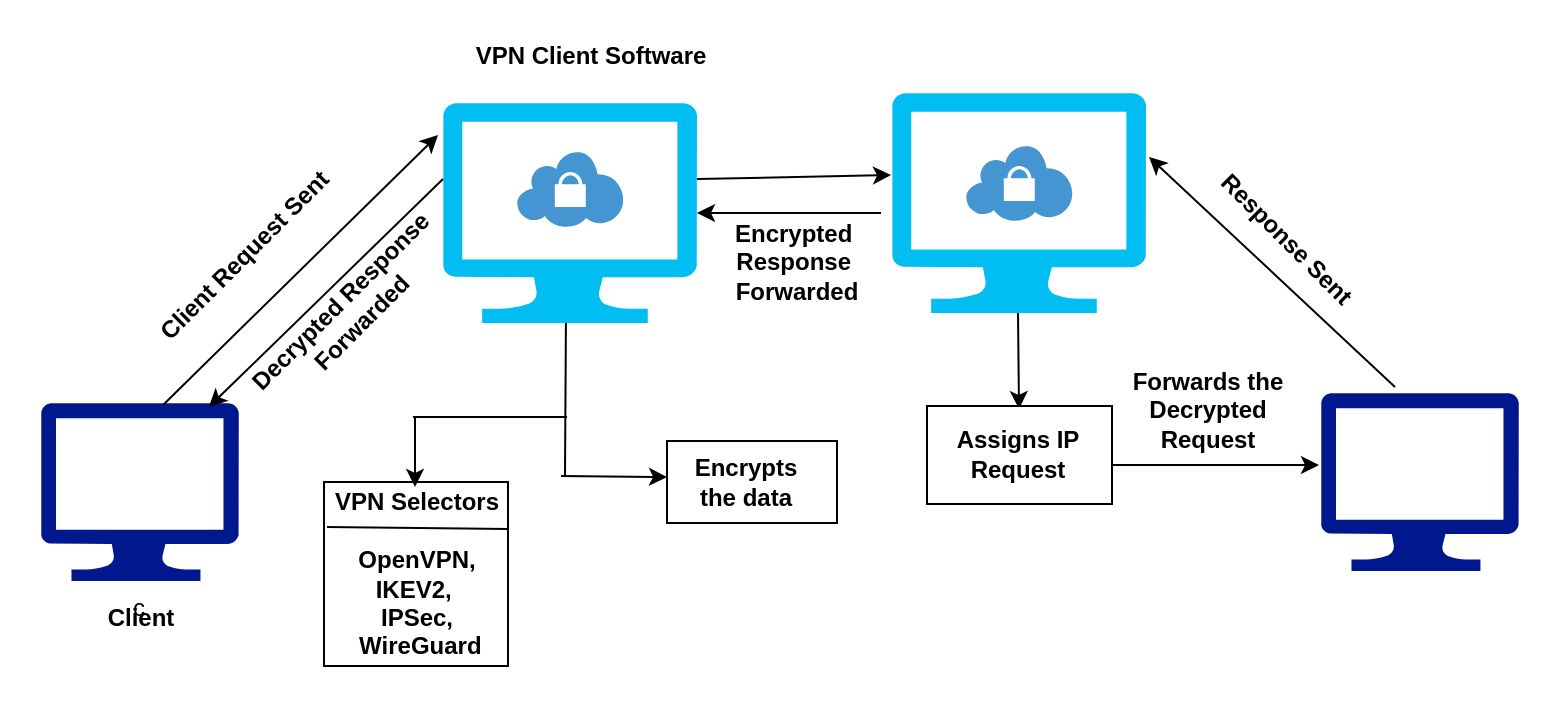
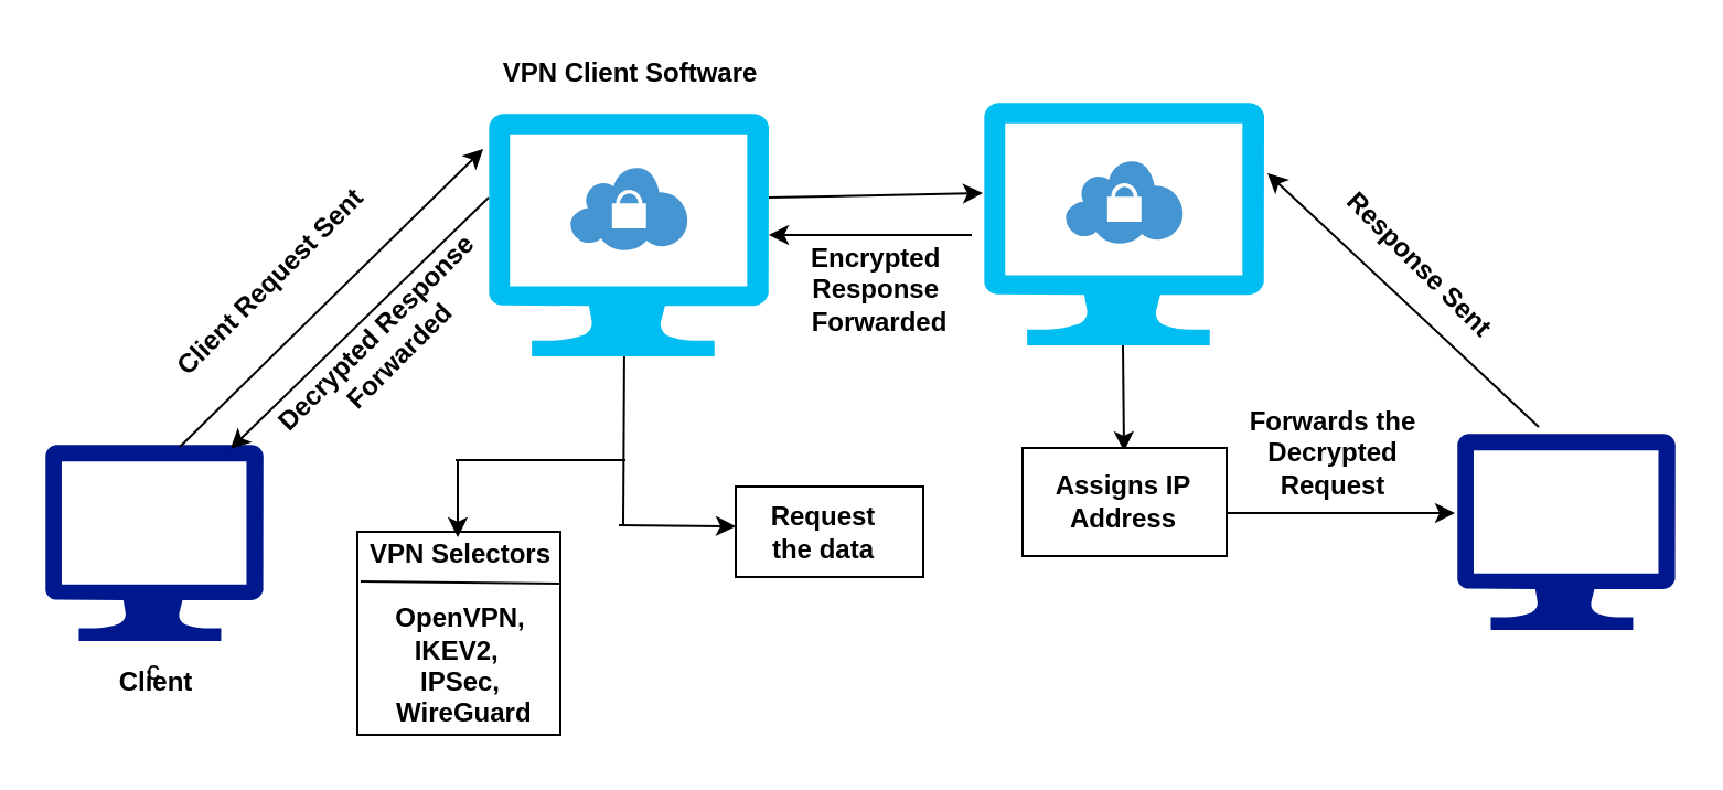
  <mxCell id="0" />
  <mxCell id="1" parent="0" />
  <mxCell id="2" value="c" style="sketch=0;aspect=fixed;pointerEvents=1;shadow=0;dashed=0;html=1;strokeColor=none;labelPosition=center;verticalLabelPosition=bottom;verticalAlign=top;align=center;fillColor=#00188D;shape=mxgraph.azure.computer" vertex="1" parent="1"><mxGeometry x="20" y="201" width="98.89" height="89" as="geometry" /></mxCell>
  <mxCell id="3" value="&lt;b&gt;&lt;font face=&quot;Helvetica&quot;&gt;Client&lt;br&gt;&lt;/font&gt;&lt;/b&gt;" style="text;html=1;align=center;verticalAlign=middle;resizable=0;points=[];autosize=1;strokeColor=none;fillColor=none;" vertex="1" parent="1"><mxGeometry x="43.94" y="296" width="52" height="26" as="geometry" /></mxCell>
  <mxCell id="4" value="" style="shadow=0;dashed=0;html=1;strokeColor=none;fillColor=#4495D1;labelPosition=center;verticalLabelPosition=bottom;verticalAlign=top;align=center;outlineConnect=0;shape=mxgraph.veeam.vpn;" vertex="1" parent="1"><mxGeometry x="257.5" y="75" width="54" height="38" as="geometry" /></mxCell>
  <mxCell id="5" value="" style="verticalLabelPosition=bottom;html=1;verticalAlign=top;align=center;strokeColor=none;fillColor=#00BEF2;shape=mxgraph.azure.computer;pointerEvents=1;" vertex="1" parent="1"><mxGeometry x="221" y="51" width="127" height="110" as="geometry" /></mxCell>
- <mxCell id="6" value="&lt;b&gt;&lt;font face=&quot;Helvetica&quot;&gt;VPN Client Software &lt;br&gt;&lt;/font&gt;&lt;/b&gt;" style="text;html=1;align=center;verticalAlign=middle;resizable=0;points=[];autosize=1;strokeColor=none;fillColor=none;" vertex="1" parent="1"><mxGeometry x="228.5" y="15" width="132" height="26" as="geometry" /></mxCell>
+ <mxCell id="6" value="&lt;b&gt;&lt;font face=&quot;Helvetica&quot;&gt;VPN Client Software &lt;br&gt;&lt;/font&gt;&lt;/b&gt;" style="text;html=1;align=center;verticalAlign=middle;resizable=0;points=[];autosize=1;strokeColor=none;fillColor=none;" vertex="1" parent="1"><mxGeometry x="218.5" y="20" width="132" height="26" as="geometry" /></mxCell>
  <mxCell id="7" value="" style="verticalLabelPosition=bottom;html=1;verticalAlign=top;align=center;strokeColor=none;fillColor=#00BEF2;shape=mxgraph.azure.computer;pointerEvents=1;" vertex="1" parent="1"><mxGeometry x="445.5" y="46" width="127" height="110" as="geometry" /></mxCell>
  <mxCell id="8" value="" style="shadow=0;dashed=0;html=1;strokeColor=none;fillColor=#4495D1;labelPosition=center;verticalLabelPosition=bottom;verticalAlign=top;align=center;outlineConnect=0;shape=mxgraph.veeam.vpn;" vertex="1" parent="1"><mxGeometry x="482" y="72" width="54" height="38" as="geometry" /></mxCell>
  <mxCell id="9" value="" style="endArrow=classic;html=1;rounded=0;entryX=-0.008;entryY=0.173;entryDx=0;entryDy=0;entryPerimeter=0;exitX=0.617;exitY=0.011;exitDx=0;exitDy=0;exitPerimeter=0;" edge="1" parent="1" source="2"><mxGeometry width="50" height="50" relative="1" as="geometry"><mxPoint x="83.52" y="197.97" as="sourcePoint" /><mxPoint x="218.504" y="67" as="targetPoint" /></mxGeometry></mxCell>
  <mxCell id="10" value="&lt;b&gt;Client Request Sent&lt;br&gt;&lt;/b&gt;" style="text;html=1;align=center;verticalAlign=middle;resizable=0;points=[];autosize=1;strokeColor=none;fillColor=none;rotation=-45;" vertex="1" parent="1"><mxGeometry x="55.94" y="115" width="132" height="26" as="geometry" /></mxCell>
  <mxCell id="11" value="" style="whiteSpace=wrap;html=1;aspect=fixed;" vertex="1" parent="1"><mxGeometry x="161.5" y="240.5" width="92" height="92" as="geometry" /></mxCell>
  <mxCell id="12" value="&lt;div&gt;&lt;b&gt;VPN Selectors&lt;/b&gt;&lt;/div&gt;&lt;div&gt;&lt;b&gt;&lt;br&gt;&lt;/b&gt;&lt;/div&gt;&lt;div&gt;&lt;b&gt;OpenVPN, &lt;br&gt;&lt;/b&gt;&lt;/div&gt;&lt;div&gt;&lt;b&gt;IKEV2,&amp;nbsp;&lt;/b&gt;&lt;/div&gt;&lt;div&gt;&lt;b&gt;IPSec,&lt;/b&gt;&lt;/div&gt;&lt;div&gt;&lt;b&gt;&amp;nbsp;WireGuard&lt;br&gt;&lt;/b&gt;&lt;/div&gt;" style="text;html=1;align=center;verticalAlign=middle;resizable=0;points=[];autosize=1;strokeColor=none;fillColor=none;" vertex="1" parent="1"><mxGeometry x="157.5" y="237.5" width="100" height="98" as="geometry" /></mxCell>
  <mxCell id="13" value="" style="endArrow=none;html=1;rounded=0;exitX=0.965;exitY=0.27;exitDx=0;exitDy=0;exitPerimeter=0;" edge="1" parent="1" source="12"><mxGeometry width="50" height="50" relative="1" as="geometry"><mxPoint x="238" y="261" as="sourcePoint" /><mxPoint x="163" y="263" as="targetPoint" /></mxGeometry></mxCell>
  <mxCell id="14" value="" style="endArrow=classic;html=1;rounded=0;entryX=-0.004;entryY=0.373;entryDx=0;entryDy=0;entryPerimeter=0;" edge="1" parent="1" target="7"><mxGeometry width="50" height="50" relative="1" as="geometry"><mxPoint x="348" y="89" as="sourcePoint" /><mxPoint x="439" y="87" as="targetPoint" /></mxGeometry></mxCell>
  <mxCell id="15" value="" style="endArrow=classic;html=1;rounded=0;" edge="1" parent="1"><mxGeometry width="50" height="50" relative="1" as="geometry"><mxPoint x="508.5" y="156" as="sourcePoint" /><mxPoint x="509" y="204" as="targetPoint" /></mxGeometry></mxCell>
  <mxCell id="16" value="" style="rounded=0;whiteSpace=wrap;html=1;" vertex="1" parent="1"><mxGeometry x="463" y="202.5" width="92.5" height="49" as="geometry" /></mxCell>
- <mxCell id="17" value="&lt;b&gt;Assigns IP Request &lt;br&gt;&lt;/b&gt;" style="text;html=1;align=center;verticalAlign=middle;whiteSpace=wrap;rounded=0;" vertex="1" parent="1"><mxGeometry x="469" y="212" width="80" height="30" as="geometry" /></mxCell>
+ <mxCell id="17" value="&lt;b&gt;Assigns IP Address &lt;br&gt;&lt;/b&gt;" style="text;html=1;align=center;verticalAlign=middle;whiteSpace=wrap;rounded=0;" vertex="1" parent="1"><mxGeometry x="469" y="212" width="80" height="30" as="geometry" /></mxCell>
  <mxCell id="18" value="" style="rounded=0;whiteSpace=wrap;html=1;" vertex="1" parent="1"><mxGeometry x="333" y="220" width="85" height="41" as="geometry" /></mxCell>
- <mxCell id="19" value="&lt;b&gt;Encrypts the data&lt;br&gt;&lt;/b&gt;" style="text;html=1;align=center;verticalAlign=middle;whiteSpace=wrap;rounded=0;" vertex="1" parent="1"><mxGeometry x="342.5" y="225.5" width="60" height="30" as="geometry" /></mxCell>
+ <mxCell id="19" value="&lt;b&gt;Request the data&lt;br&gt;&lt;/b&gt;" style="text;html=1;align=center;verticalAlign=middle;whiteSpace=wrap;rounded=0;" vertex="1" parent="1"><mxGeometry x="342.5" y="225.5" width="60" height="30" as="geometry" /></mxCell>
  <mxCell id="20" value="" style="sketch=0;aspect=fixed;pointerEvents=1;shadow=0;dashed=0;html=1;strokeColor=none;labelPosition=center;verticalLabelPosition=bottom;verticalAlign=top;align=center;fillColor=#00188D;shape=mxgraph.azure.computer" vertex="1" parent="1"><mxGeometry x="660" y="196" width="98.89" height="89" as="geometry" /></mxCell>
  <mxCell id="21" value="&lt;b&gt;Forwards the Decrypted Request &lt;br&gt;&lt;/b&gt;" style="text;html=1;align=center;verticalAlign=middle;whiteSpace=wrap;rounded=0;rotation=0;" vertex="1" parent="1"><mxGeometry x="555.5" y="190" width="95.5" height="30" as="geometry" /></mxCell>
  <mxCell id="22" value="" style="endArrow=classic;html=1;rounded=0;entryX=1.012;entryY=0.291;entryDx=0;entryDy=0;entryPerimeter=0;" edge="1" parent="1" target="7"><mxGeometry width="50" height="50" relative="1" as="geometry"><mxPoint x="697" y="193" as="sourcePoint" /><mxPoint x="578" y="83" as="targetPoint" /></mxGeometry></mxCell>
  <mxCell id="23" value="&lt;b&gt;Response Sent &lt;br&gt;&lt;/b&gt;" style="text;html=1;align=center;verticalAlign=middle;resizable=0;points=[];autosize=1;strokeColor=none;fillColor=none;rotation=45;" vertex="1" parent="1"><mxGeometry x="590" y="106" width="105" height="26" as="geometry" /></mxCell>
  <mxCell id="24" value="" style="endArrow=classic;html=1;rounded=0;entryX=1;entryY=0.5;entryDx=0;entryDy=0;entryPerimeter=0;" edge="1" parent="1" target="5"><mxGeometry width="50" height="50" relative="1" as="geometry"><mxPoint x="440" y="106" as="sourcePoint" /><mxPoint x="360" y="108" as="targetPoint" /></mxGeometry></mxCell>
  <mxCell id="25" value="&lt;div align=&quot;center&quot;&gt;&lt;b&gt;Encrypted&amp;nbsp;&lt;/b&gt;&lt;/div&gt;&lt;div align=&quot;center&quot;&gt;&lt;b&gt;Response&amp;nbsp;&lt;/b&gt;&lt;/div&gt;&lt;div align=&quot;center&quot;&gt;&lt;b&gt;Forwarded&lt;/b&gt;&lt;/div&gt;" style="text;html=1;align=center;verticalAlign=middle;resizable=0;points=[];autosize=1;strokeColor=none;fillColor=none;" vertex="1" parent="1"><mxGeometry x="358" y="103" width="79" height="55" as="geometry" /></mxCell>
  <mxCell id="26" value="" style="endArrow=classic;html=1;rounded=0;entryX=0.849;entryY=0.022;entryDx=0;entryDy=0;entryPerimeter=0;" edge="1" parent="1" target="2"><mxGeometry width="50" height="50" relative="1" as="geometry"><mxPoint x="221" y="89" as="sourcePoint" /><mxPoint x="122" y="192" as="targetPoint" /></mxGeometry></mxCell>
  <mxCell id="27" value="&lt;b&gt;Decrypted Response Forwarded&lt;br&gt;&lt;/b&gt;" style="text;html=1;align=center;verticalAlign=middle;whiteSpace=wrap;rounded=0;rotation=-45;" vertex="1" parent="1"><mxGeometry x="92.5" y="141" width="165" height="30" as="geometry" /></mxCell>
  <mxCell id="28" value="" style="endArrow=none;html=1;rounded=0;entryX=0.291;entryY=1.045;entryDx=0;entryDy=0;entryPerimeter=0;" edge="1" parent="1"><mxGeometry width="50" height="50" relative="1" as="geometry"><mxPoint x="282" y="237" as="sourcePoint" /><mxPoint x="282.457" y="161" as="targetPoint" /></mxGeometry></mxCell>
  <mxCell id="29" value="" style="endArrow=classic;html=1;rounded=0;" edge="1" parent="1"><mxGeometry width="50" height="50" relative="1" as="geometry"><mxPoint x="280" y="237.5" as="sourcePoint" /><mxPoint x="333" y="238" as="targetPoint" /></mxGeometry></mxCell>
  <mxCell id="30" value="" style="endArrow=none;html=1;rounded=0;entryX=0.558;entryY=0.35;entryDx=0;entryDy=0;entryPerimeter=0;" edge="1" parent="1"><mxGeometry width="50" height="50" relative="1" as="geometry"><mxPoint x="283.02" y="208" as="sourcePoint" /><mxPoint x="206" y="208" as="targetPoint" /></mxGeometry></mxCell>
  <mxCell id="31" value="" style="endArrow=classic;html=1;rounded=0;" edge="1" parent="1"><mxGeometry width="50" height="50" relative="1" as="geometry"><mxPoint x="207" y="207.5" as="sourcePoint" /><mxPoint x="207" y="243" as="targetPoint" /></mxGeometry></mxCell>
  <mxCell id="32" value="" style="endArrow=classic;html=1;rounded=0;" edge="1" parent="1"><mxGeometry width="50" height="50" relative="1" as="geometry"><mxPoint x="555.5" y="232" as="sourcePoint" /><mxPoint x="659" y="232" as="targetPoint" /></mxGeometry></mxCell>
